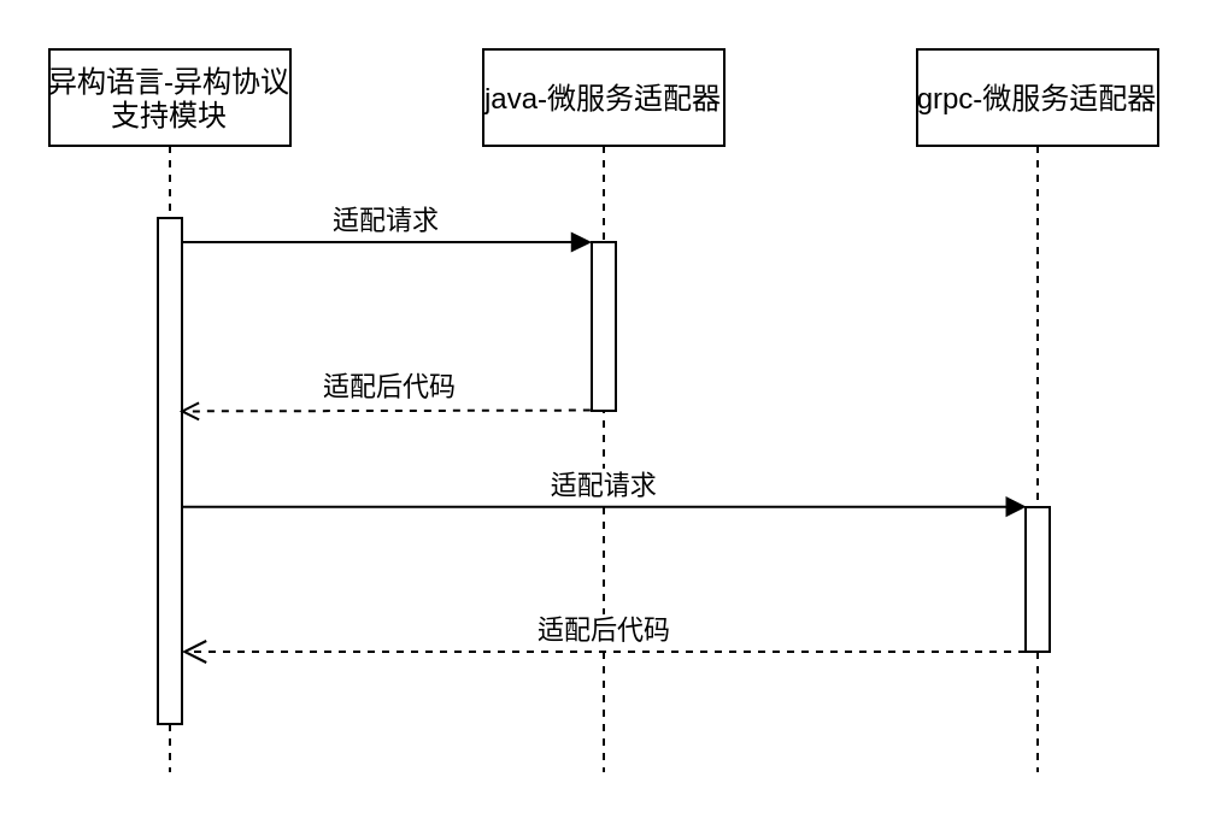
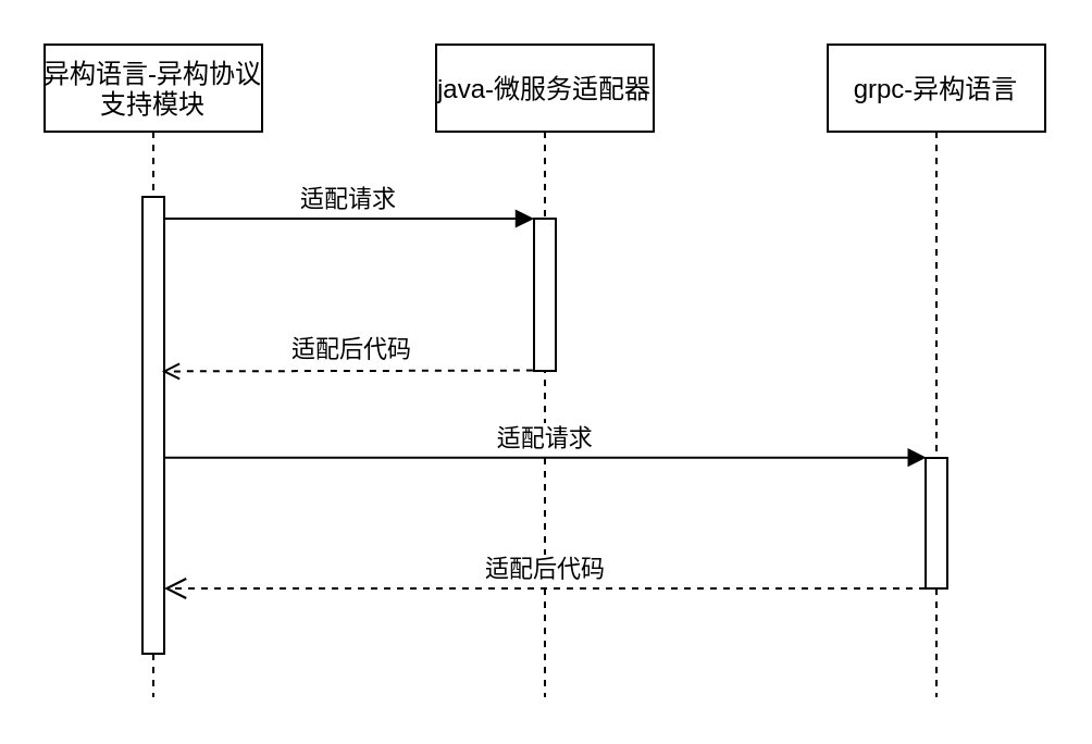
  <mxCell id="0" />
  <mxCell id="1" parent="0" />
  <mxCell id="2" value="" style="group" vertex="1" connectable="0" parent="1"><mxGeometry x="20" y="20" width="460" height="300" as="geometry" /></mxCell>
  <mxCell id="3" value="异构语言-异构协议&#10;支持模块" style="shape=umlLifeline;perimeter=lifelinePerimeter;container=1;collapsible=0;recursiveResize=0;rounded=0;shadow=0;strokeWidth=1;" parent="2" vertex="1"><mxGeometry width="100" height="300" as="geometry" /></mxCell>
  <mxCell id="4" value="" style="points=[];perimeter=orthogonalPerimeter;rounded=0;shadow=0;strokeWidth=1;" parent="3" vertex="1"><mxGeometry x="45" y="70" width="10" height="210" as="geometry" /></mxCell>
  <mxCell id="5" value="java-微服务适配器" style="shape=umlLifeline;perimeter=lifelinePerimeter;container=1;collapsible=0;recursiveResize=0;rounded=0;shadow=0;strokeWidth=1;" parent="2" vertex="1"><mxGeometry x="180" width="100" height="300" as="geometry" /></mxCell>
  <mxCell id="6" value="" style="points=[];perimeter=orthogonalPerimeter;rounded=0;shadow=0;strokeWidth=1;" parent="5" vertex="1"><mxGeometry x="45" y="80" width="10" height="70" as="geometry" /></mxCell>
  <mxCell id="7" value="适配请求" style="verticalAlign=bottom;endArrow=block;entryX=0;entryY=0;shadow=0;strokeWidth=1;" parent="2" source="4" target="6" edge="1"><mxGeometry relative="1" as="geometry"><mxPoint x="155" y="80" as="sourcePoint" /></mxGeometry></mxCell>
- <mxCell id="8" value="grpc-微服务适配器" style="shape=umlLifeline;perimeter=lifelinePerimeter;container=1;collapsible=0;recursiveResize=0;rounded=0;shadow=0;strokeWidth=1;" parent="2" vertex="1"><mxGeometry x="360" width="100" height="300" as="geometry" /></mxCell>
+ <mxCell id="8" value="grpc-异构语言" style="shape=umlLifeline;perimeter=lifelinePerimeter;container=1;collapsible=0;recursiveResize=0;rounded=0;shadow=0;strokeWidth=1;" parent="2" vertex="1"><mxGeometry x="360" width="100" height="300" as="geometry" /></mxCell>
  <mxCell id="9" value="" style="points=[];perimeter=orthogonalPerimeter;rounded=0;shadow=0;strokeWidth=1;" parent="8" vertex="1"><mxGeometry x="45" y="190" width="10" height="60" as="geometry" /></mxCell>
  <mxCell id="10" value="适配后代码" style="html=1;verticalAlign=bottom;endArrow=open;dashed=1;endSize=8;rounded=0;" parent="2" source="9" target="4" edge="1"><mxGeometry relative="1" as="geometry"><mxPoint x="270" y="250" as="sourcePoint" /><mxPoint x="94.8" y="257.28" as="targetPoint" /><Array as="points"><mxPoint x="90" y="250" /></Array></mxGeometry></mxCell>
  <mxCell id="11" value="" style="endArrow=open;html=1;rounded=0;dashed=1;endFill=0;exitX=-0.057;exitY=0.997;exitDx=0;exitDy=0;exitPerimeter=0;entryX=0.895;entryY=0.382;entryDx=0;entryDy=0;entryPerimeter=0;" edge="1" parent="2" source="6" target="4"><mxGeometry width="50" height="50" relative="1" as="geometry"><mxPoint x="-80" y="240" as="sourcePoint" /><mxPoint x="-30" y="190" as="targetPoint" /></mxGeometry></mxCell>
  <mxCell id="12" value="适配后代码" style="edgeLabel;html=1;align=center;verticalAlign=middle;resizable=0;points=[];" vertex="1" connectable="0" parent="11"><mxGeometry x="-0.168" y="1" relative="1" as="geometry"><mxPoint x="-13" y="-11" as="offset" /></mxGeometry></mxCell>
  <mxCell id="13" value="适配请求" style="verticalAlign=bottom;endArrow=block;shadow=0;strokeWidth=1;entryX=0.038;entryY=-0.003;entryDx=0;entryDy=0;entryPerimeter=0;exitX=1.038;exitY=0.571;exitDx=0;exitDy=0;exitPerimeter=0;" edge="1" parent="2" source="4" target="9"><mxGeometry relative="1" as="geometry"><mxPoint x="30" y="340" as="sourcePoint" /><mxPoint x="389.5" y="340" as="targetPoint" /></mxGeometry></mxCell>
